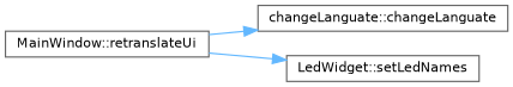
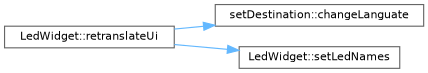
  digraph {
    rankdir=LR
    node [color=grey40 fillcolor=white fontname=Helvetica fontsize=10 shape=box style=filled]
    edge [color=steelblue1 fontname=Helvetica fontsize=10 labelfontname=Helvetica labelfontsize=10 style=solid]
-   n1 [height=0.2 label="MainWindow::retranslateUi" width=0.4]
-   n2 [height=0.2 label="changeLanguate::changeLanguate" width=0.4]
+   n1 [height=0.2 label="LedWidget::retranslateUi" width=0.4]
+   n2 [height=0.2 label="setDestination::changeLanguate" width=0.4]
    n3 [height=0.2 label="LedWidget::setLedNames" width=0.4]
    n1 -> n2
    n1 -> n3
  }
